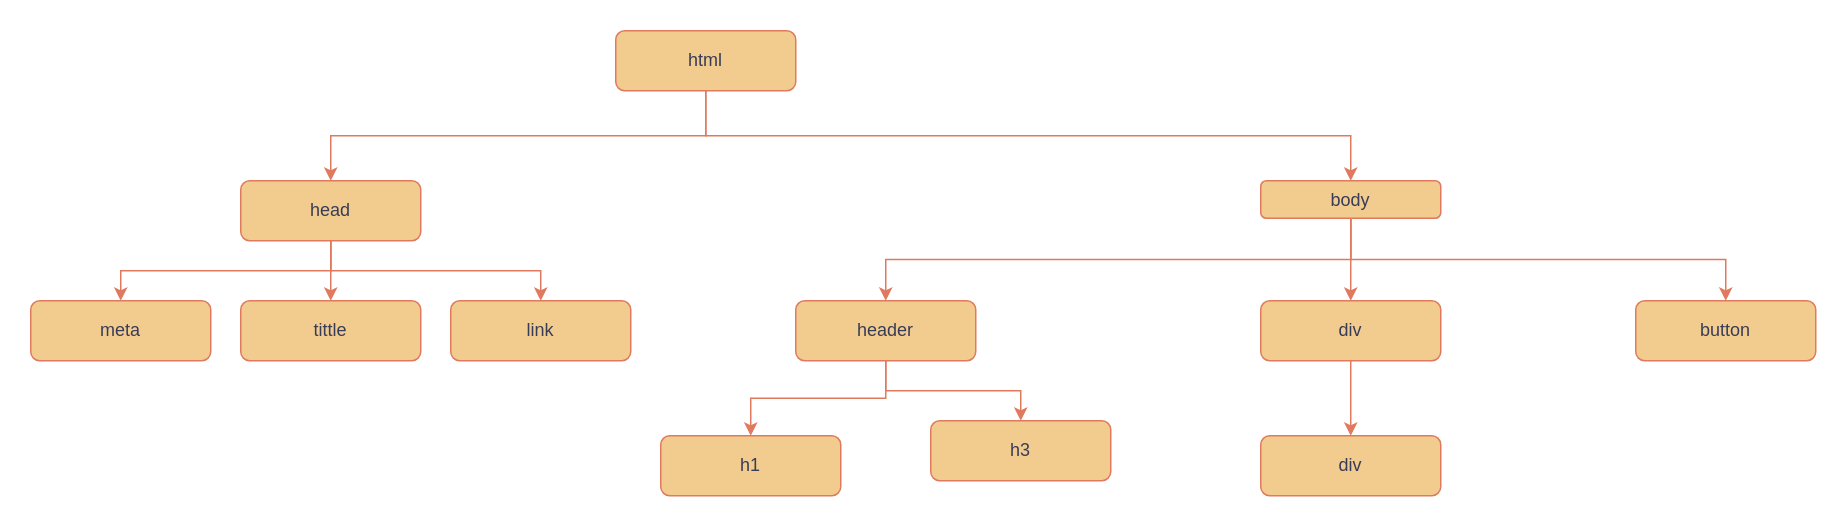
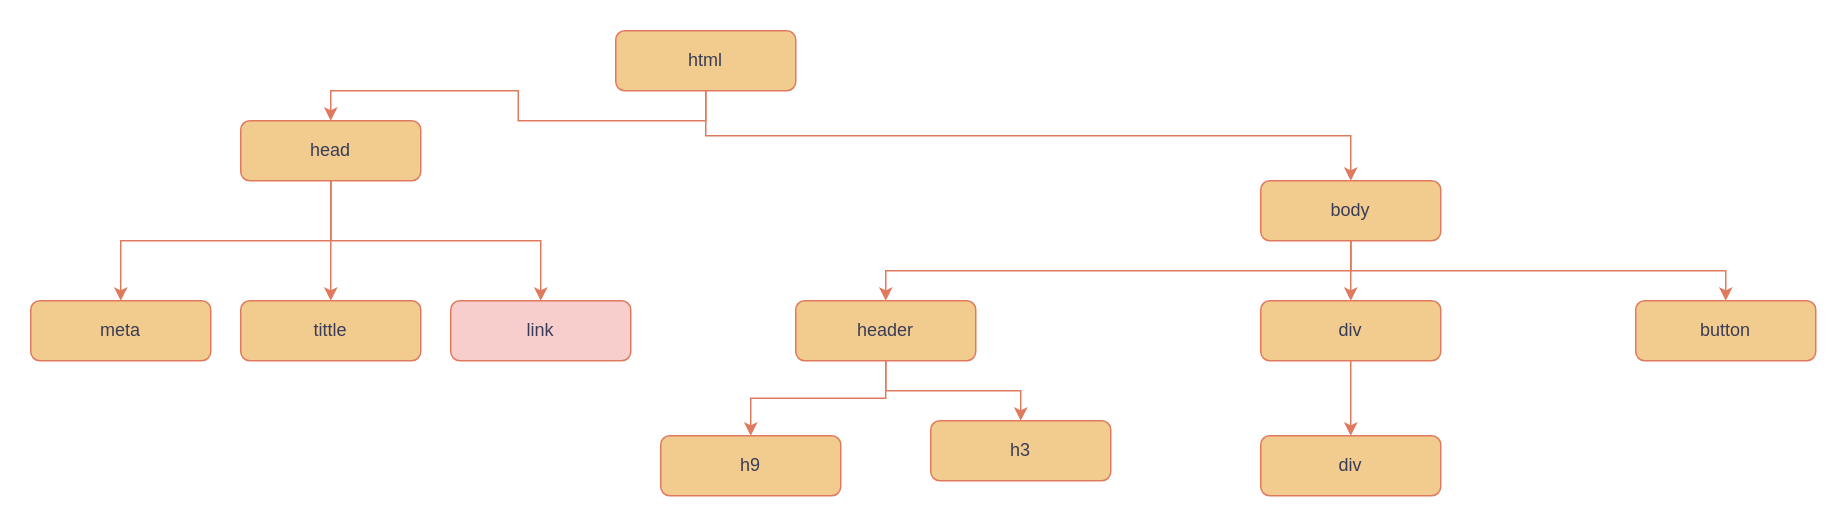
  <mxCell id="0" />
  <mxCell id="1" parent="0" />
  <mxCell id="2" style="edgeStyle=orthogonalEdgeStyle;rounded=0;orthogonalLoop=1;jettySize=auto;html=1;exitX=0.5;exitY=1;exitDx=0;exitDy=0;strokeColor=#E07A5F;fontColor=#393C56;fillColor=#F2CC8F;" edge="1" parent="1" source="4" target="8"><mxGeometry relative="1" as="geometry" /></mxCell>
  <mxCell id="3" style="edgeStyle=orthogonalEdgeStyle;rounded=0;orthogonalLoop=1;jettySize=auto;html=1;exitX=0.5;exitY=1;exitDx=0;exitDy=0;entryX=0.5;entryY=0;entryDx=0;entryDy=0;strokeColor=#E07A5F;fontColor=#393C56;fillColor=#F2CC8F;" edge="1" parent="1" source="4" target="12"><mxGeometry relative="1" as="geometry" /></mxCell>
  <mxCell id="4" value="html" style="rounded=1;whiteSpace=wrap;html=1;strokeColor=#E07A5F;fontColor=#393C56;fillColor=#F2CC8F;" vertex="1" parent="1"><mxGeometry x="410" y="20" width="120" height="40" as="geometry" /></mxCell>
  <mxCell id="5" style="edgeStyle=orthogonalEdgeStyle;rounded=0;orthogonalLoop=1;jettySize=auto;html=1;exitX=0.5;exitY=1;exitDx=0;exitDy=0;entryX=0.5;entryY=0;entryDx=0;entryDy=0;strokeColor=#E07A5F;fontColor=#393C56;fillColor=#F2CC8F;" edge="1" parent="1" source="8" target="13"><mxGeometry relative="1" as="geometry" /></mxCell>
  <mxCell id="6" style="edgeStyle=orthogonalEdgeStyle;rounded=0;orthogonalLoop=1;jettySize=auto;html=1;exitX=0.5;exitY=1;exitDx=0;exitDy=0;entryX=0.5;entryY=0;entryDx=0;entryDy=0;strokeColor=#E07A5F;fontColor=#393C56;fillColor=#F2CC8F;" edge="1" parent="1" source="8" target="14"><mxGeometry relative="1" as="geometry" /></mxCell>
  <mxCell id="7" style="edgeStyle=orthogonalEdgeStyle;rounded=0;orthogonalLoop=1;jettySize=auto;html=1;exitX=0.5;exitY=1;exitDx=0;exitDy=0;entryX=0.5;entryY=0;entryDx=0;entryDy=0;strokeColor=#E07A5F;fontColor=#393C56;fillColor=#F2CC8F;" edge="1" parent="1" source="8" target="15"><mxGeometry relative="1" as="geometry" /></mxCell>
- <mxCell id="8" value="head" style="rounded=1;whiteSpace=wrap;html=1;strokeColor=#E07A5F;fontColor=#393C56;fillColor=#F2CC8F;" vertex="1" parent="1"><mxGeometry x="160" y="120" width="120" height="40" as="geometry" /></mxCell>
+ <mxCell id="8" value="head" style="rounded=1;whiteSpace=wrap;html=1;strokeColor=#E07A5F;fontColor=#393C56;fillColor=#F2CC8F;" vertex="1" parent="1"><mxGeometry x="160" y="80" width="120" height="40" as="geometry" /></mxCell>
  <mxCell id="9" style="edgeStyle=orthogonalEdgeStyle;rounded=0;orthogonalLoop=1;jettySize=auto;html=1;exitX=0.5;exitY=1;exitDx=0;exitDy=0;strokeColor=#E07A5F;fontColor=#393C56;fillColor=#F2CC8F;" edge="1" parent="1" source="12" target="18"><mxGeometry relative="1" as="geometry" /></mxCell>
  <mxCell id="10" style="edgeStyle=orthogonalEdgeStyle;rounded=0;orthogonalLoop=1;jettySize=auto;html=1;exitX=0.5;exitY=1;exitDx=0;exitDy=0;entryX=0.5;entryY=0;entryDx=0;entryDy=0;strokeColor=#E07A5F;fontColor=#393C56;fillColor=#F2CC8F;" edge="1" parent="1" source="12" target="20"><mxGeometry relative="1" as="geometry" /></mxCell>
  <mxCell id="11" style="edgeStyle=orthogonalEdgeStyle;rounded=0;orthogonalLoop=1;jettySize=auto;html=1;exitX=0.5;exitY=1;exitDx=0;exitDy=0;entryX=0.5;entryY=0;entryDx=0;entryDy=0;strokeColor=#E07A5F;fontColor=#393C56;fillColor=#F2CC8F;" edge="1" parent="1" source="12" target="21"><mxGeometry relative="1" as="geometry" /></mxCell>
- <mxCell id="12" value="body" style="rounded=1;whiteSpace=wrap;html=1;strokeColor=#E07A5F;fontColor=#393C56;fillColor=#F2CC8F;" vertex="1" parent="1"><mxGeometry x="840" y="120" width="120" height="25" as="geometry" /></mxCell>
+ <mxCell id="12" value="body" style="rounded=1;whiteSpace=wrap;html=1;strokeColor=#E07A5F;fontColor=#393C56;fillColor=#F2CC8F;" vertex="1" parent="1"><mxGeometry x="840" y="120" width="120" height="40" as="geometry" /></mxCell>
  <mxCell id="13" value="meta" style="rounded=1;whiteSpace=wrap;html=1;strokeColor=#E07A5F;fontColor=#393C56;fillColor=#F2CC8F;" vertex="1" parent="1"><mxGeometry x="20" y="200" width="120" height="40" as="geometry" /></mxCell>
  <mxCell id="14" value="tittle" style="rounded=1;whiteSpace=wrap;html=1;strokeColor=#E07A5F;fontColor=#393C56;fillColor=#F2CC8F;" vertex="1" parent="1"><mxGeometry x="160" y="200" width="120" height="40" as="geometry" /></mxCell>
- <mxCell id="15" value="link" style="rounded=1;whiteSpace=wrap;html=1;strokeColor=#E07A5F;fontColor=#393C56;fillColor=#F2CC8F;" vertex="1" parent="1"><mxGeometry x="300" y="200" width="120" height="40" as="geometry" /></mxCell>
+ <mxCell id="15" value="link" style="rounded=1;whiteSpace=wrap;html=1;strokeColor=#E07A5F;fontColor=#393C56;fillColor=#f8cecc;" vertex="1" parent="1"><mxGeometry x="300" y="200" width="120" height="40" as="geometry" /></mxCell>
  <mxCell id="16" style="edgeStyle=orthogonalEdgeStyle;rounded=0;orthogonalLoop=1;jettySize=auto;html=1;exitX=0.5;exitY=1;exitDx=0;exitDy=0;entryX=0.5;entryY=0;entryDx=0;entryDy=0;strokeColor=#E07A5F;fontColor=#393C56;fillColor=#F2CC8F;" edge="1" parent="1" source="18" target="22"><mxGeometry relative="1" as="geometry" /></mxCell>
  <mxCell id="17" style="edgeStyle=orthogonalEdgeStyle;rounded=0;orthogonalLoop=1;jettySize=auto;html=1;exitX=0.5;exitY=1;exitDx=0;exitDy=0;entryX=0.5;entryY=0;entryDx=0;entryDy=0;strokeColor=#E07A5F;fontColor=#393C56;fillColor=#F2CC8F;" edge="1" parent="1" source="18" target="23"><mxGeometry relative="1" as="geometry" /></mxCell>
  <mxCell id="18" value="header" style="rounded=1;whiteSpace=wrap;html=1;strokeColor=#E07A5F;fontColor=#393C56;fillColor=#F2CC8F;" vertex="1" parent="1"><mxGeometry x="530" y="200" width="120" height="40" as="geometry" /></mxCell>
  <mxCell id="19" style="edgeStyle=orthogonalEdgeStyle;rounded=0;orthogonalLoop=1;jettySize=auto;html=1;exitX=0.5;exitY=1;exitDx=0;exitDy=0;entryX=0.5;entryY=0;entryDx=0;entryDy=0;strokeColor=#E07A5F;fontColor=#393C56;fillColor=#F2CC8F;" edge="1" parent="1" source="20" target="24"><mxGeometry relative="1" as="geometry" /></mxCell>
  <mxCell id="20" value="div" style="rounded=1;whiteSpace=wrap;html=1;strokeColor=#E07A5F;fontColor=#393C56;fillColor=#F2CC8F;" vertex="1" parent="1"><mxGeometry x="840" y="200" width="120" height="40" as="geometry" /></mxCell>
  <mxCell id="21" value="button" style="rounded=1;whiteSpace=wrap;html=1;strokeColor=#E07A5F;fontColor=#393C56;fillColor=#F2CC8F;" vertex="1" parent="1"><mxGeometry x="1090" y="200" width="120" height="40" as="geometry" /></mxCell>
- <mxCell id="22" value="h1" style="rounded=1;whiteSpace=wrap;html=1;strokeColor=#E07A5F;fontColor=#393C56;fillColor=#F2CC8F;" vertex="1" parent="1"><mxGeometry x="440" y="290" width="120" height="40" as="geometry" /></mxCell>
+ <mxCell id="22" value="h9" style="rounded=1;whiteSpace=wrap;html=1;strokeColor=#E07A5F;fontColor=#393C56;fillColor=#F2CC8F;" vertex="1" parent="1"><mxGeometry x="440" y="290" width="120" height="40" as="geometry" /></mxCell>
  <mxCell id="23" value="h3" style="rounded=1;whiteSpace=wrap;html=1;strokeColor=#E07A5F;fontColor=#393C56;fillColor=#F2CC8F;" vertex="1" parent="1"><mxGeometry x="620" y="280" width="120" height="40" as="geometry" /></mxCell>
  <mxCell id="24" value="div" style="rounded=1;whiteSpace=wrap;html=1;strokeColor=#E07A5F;fontColor=#393C56;fillColor=#F2CC8F;" vertex="1" parent="1"><mxGeometry x="840" y="290" width="120" height="40" as="geometry" /></mxCell>
